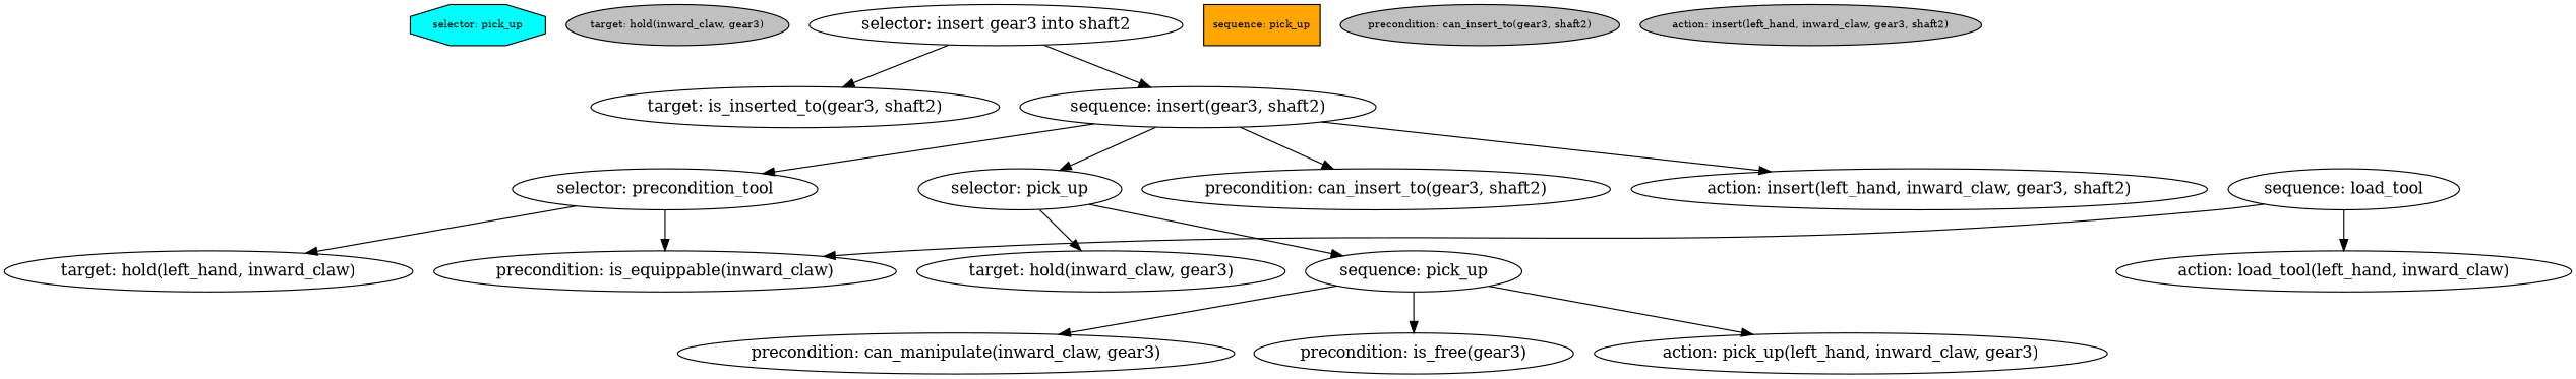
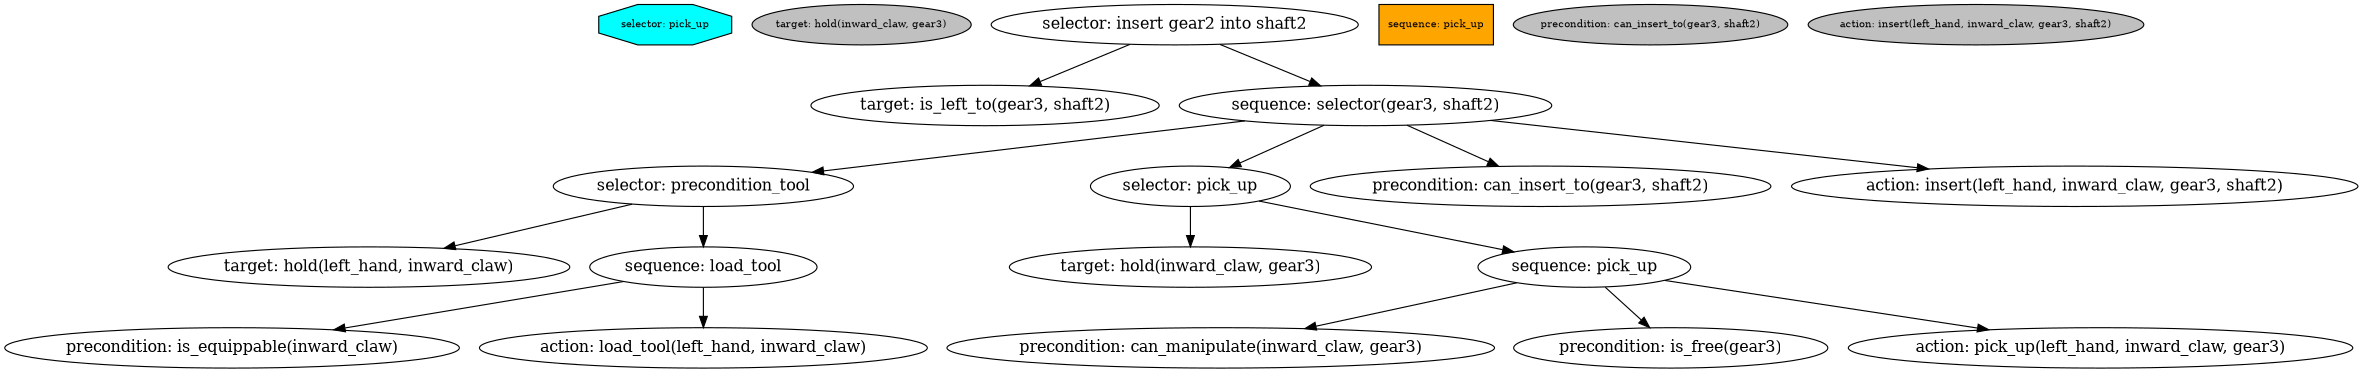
  digraph {
    fontname="times-roman"
    ordering=out
    node [fontname="times-roman"]
    edge [fontname="times-roman"]
    n1 [fillcolor=cyan fontcolor=black fontsize=9 label="selector: pick_up" shape=octagon style=filled]
    n2 [fillcolor=gray fontcolor=black fontsize=9 label="target: hold(inward_claw, gear3)" shape=ellipse style=filled]
-   "selector: insert gear3 into shaft2"
-   "target: is_inserted_to(gear3, shaft2)"
-   "sequence: insert(gear3, shaft2)"
+   "selector: insert gear3 into shaft2" [label="selector: insert gear2 into shaft2"]
+   "target: is_inserted_to(gear3, shaft2)" [label="target: is_left_to(gear3, shaft2)"]
+   "sequence: insert(gear3, shaft2)" [label="sequence: selector(gear3, shaft2)"]
    n6 [label="selector: precondition_tool"]
    "selector: pick_up"
    "precondition: can_insert_to(gear3, shaft2)"
    "action: insert(left_hand, inward_claw, gear3, shaft2)"
    n10 [fillcolor=orange fontcolor=black fontsize=9 label="sequence: pick_up" shape=box style=filled]
    "target: hold(left_hand, inward_claw)"
    "sequence: load_tool"
    "target: hold(inward_claw, gear3)"
    "sequence: pick_up"
    "precondition: is_equippable(inward_claw)"
    "action: load_tool(left_hand, inward_claw)"
    n17 [fillcolor=gray fontcolor=black fontsize=9 label="precondition: can_insert_to(gear3, shaft2)" shape=ellipse style=filled]
    n18 [fillcolor=gray fontcolor=black fontsize=9 label="action: insert(left_hand, inward_claw, gear3, shaft2)" shape=ellipse style=filled]
    "precondition: can_manipulate(inward_claw, gear3)"
    "precondition: is_free(gear3)"
    "action: pick_up(left_hand, inward_claw, gear3)"
    "selector: insert gear3 into shaft2" -> "target: is_inserted_to(gear3, shaft2)"
    "selector: insert gear3 into shaft2" -> "sequence: insert(gear3, shaft2)"
    "sequence: insert(gear3, shaft2)" -> n6
    "sequence: insert(gear3, shaft2)" -> "selector: pick_up"
    "sequence: insert(gear3, shaft2)" -> "precondition: can_insert_to(gear3, shaft2)"
    "sequence: insert(gear3, shaft2)" -> "action: insert(left_hand, inward_claw, gear3, shaft2)"
    n6 -> "target: hold(left_hand, inward_claw)"
-   n6 -> "precondition: is_equippable(inward_claw)"
+   n6 -> "sequence: load_tool"
    "selector: pick_up" -> "target: hold(inward_claw, gear3)"
    "selector: pick_up" -> "sequence: pick_up"
    "sequence: load_tool" -> "precondition: is_equippable(inward_claw)"
    "sequence: load_tool" -> "action: load_tool(left_hand, inward_claw)"
    "sequence: pick_up" -> "precondition: can_manipulate(inward_claw, gear3)"
    "sequence: pick_up" -> "precondition: is_free(gear3)"
    "sequence: pick_up" -> "action: pick_up(left_hand, inward_claw, gear3)"
  }
